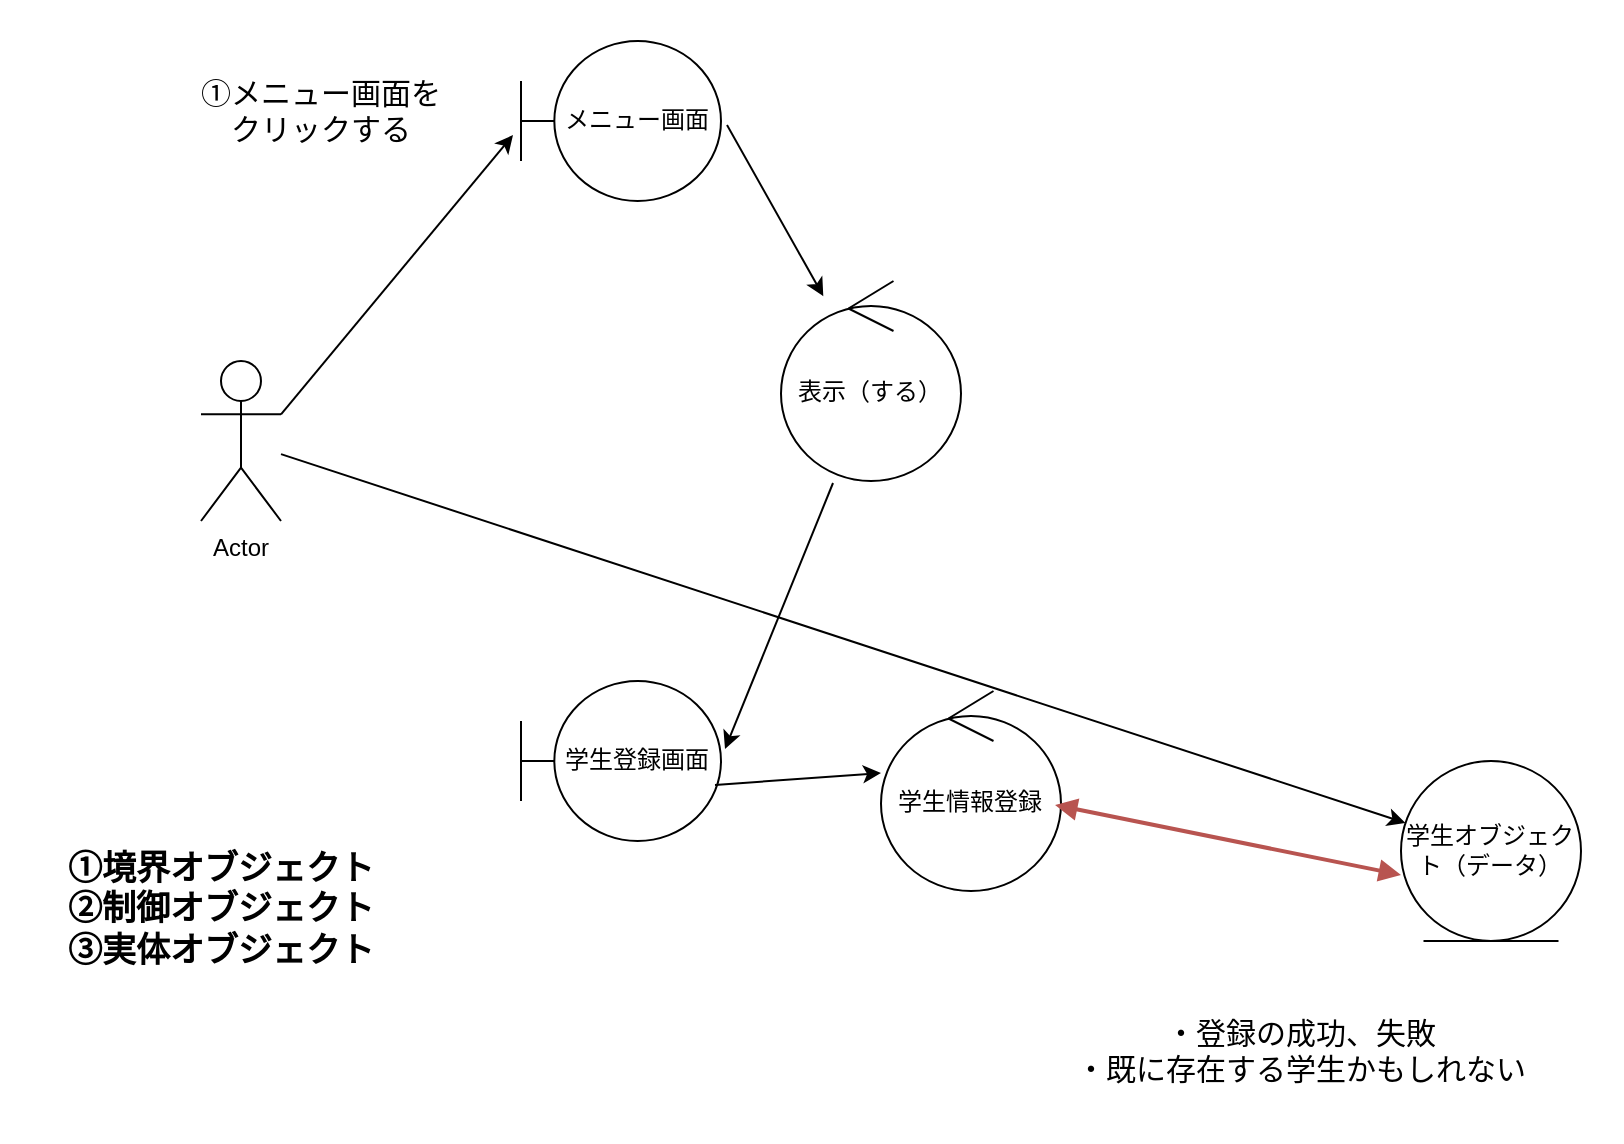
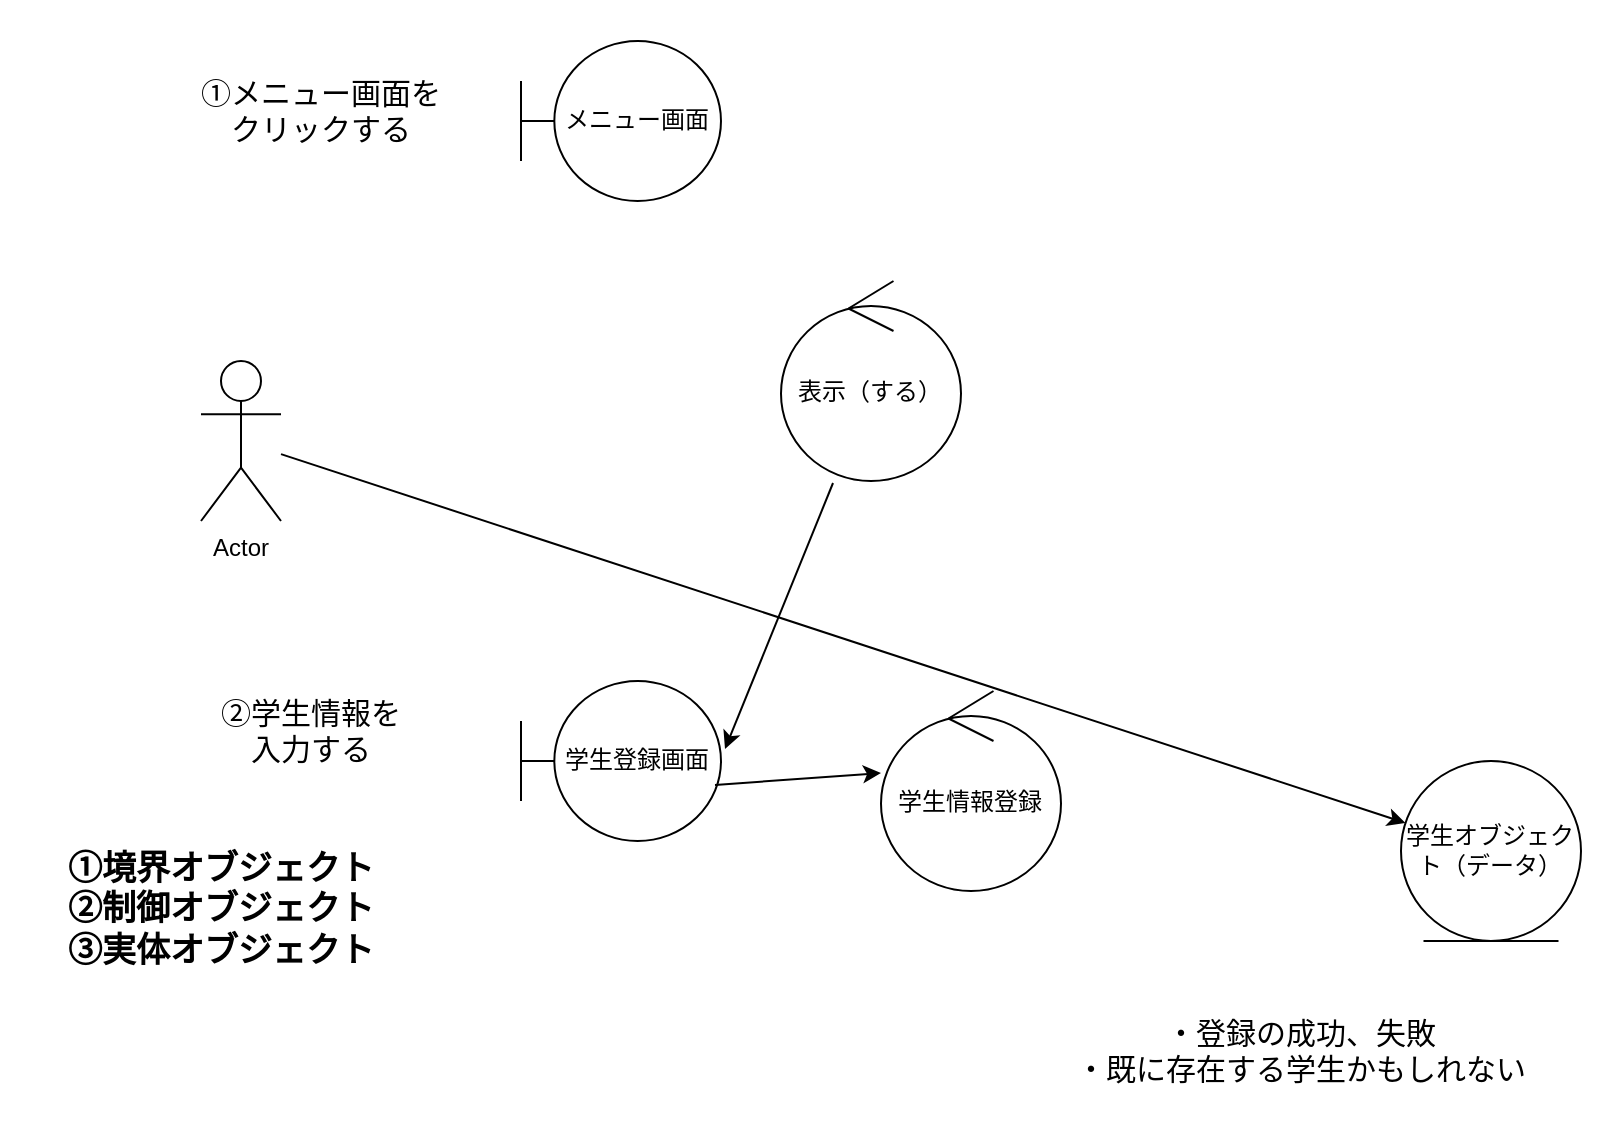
  <mxCell id="0" />
  <mxCell id="1" parent="0" />
  <mxCell id="2" value="Actor" style="shape=umlActor;verticalLabelPosition=bottom;verticalAlign=top;html=1;outlineConnect=0;" vertex="1" parent="1"><mxGeometry x="100" y="180" width="40" height="80" as="geometry" /></mxCell>
  <mxCell id="3" value="表示（する）" style="ellipse;shape=umlControl;whiteSpace=wrap;html=1;" vertex="1" parent="1"><mxGeometry x="390" y="140" width="90" height="100" as="geometry" /></mxCell>
  <mxCell id="4" value="学生登録画面" style="shape=umlBoundary;whiteSpace=wrap;html=1;" vertex="1" parent="1"><mxGeometry x="260" y="340" width="100" height="80" as="geometry" /></mxCell>
  <mxCell id="5" value="メニュー画面" style="shape=umlBoundary;whiteSpace=wrap;html=1;" vertex="1" parent="1"><mxGeometry x="260" y="20" width="100" height="80" as="geometry" /></mxCell>
  <mxCell id="6" value="学生情報登録" style="ellipse;shape=umlControl;whiteSpace=wrap;html=1;" vertex="1" parent="1"><mxGeometry x="440" y="345" width="90" height="100" as="geometry" /></mxCell>
  <mxCell id="7" value="学生オブジェクト（データ）" style="ellipse;shape=umlEntity;whiteSpace=wrap;html=1;" vertex="1" parent="1"><mxGeometry x="700" y="380" width="90" height="90" as="geometry" /></mxCell>
- <mxCell id="8" value="" style="endArrow=classic;html=1;rounded=0;exitX=1;exitY=0.333;exitDx=0;exitDy=0;exitPerimeter=0;entryX=-0.04;entryY=0.588;entryDx=0;entryDy=0;entryPerimeter=0;" edge="1" parent="1" source="2" target="5"><mxGeometry width="50" height="50" relative="1" as="geometry"><mxPoint x="330" y="550" as="sourcePoint" /><mxPoint x="380" y="500" as="targetPoint" /></mxGeometry></mxCell>
- <mxCell id="9" value="" style="endArrow=classic;html=1;rounded=0;exitX=1.03;exitY=0.525;exitDx=0;exitDy=0;exitPerimeter=0;" edge="1" parent="1" source="5" target="3"><mxGeometry width="50" height="50" relative="1" as="geometry"><mxPoint x="180" y="280" as="sourcePoint" /><mxPoint x="296" y="140" as="targetPoint" /></mxGeometry></mxCell>
  <mxCell id="10" value="" style="endArrow=classic;html=1;rounded=0;exitX=0.289;exitY=1.01;exitDx=0;exitDy=0;exitPerimeter=0;entryX=1.02;entryY=0.425;entryDx=0;entryDy=0;entryPerimeter=0;" edge="1" parent="1" source="3" target="4"><mxGeometry width="50" height="50" relative="1" as="geometry"><mxPoint x="380" y="440" as="sourcePoint" /><mxPoint x="496" y="300" as="targetPoint" /></mxGeometry></mxCell>
  <mxCell id="11" value="" style="endArrow=classic;html=1;rounded=0;" edge="1" parent="1" source="2" target="7"><mxGeometry width="50" height="50" relative="1" as="geometry"><mxPoint x="220" y="370" as="sourcePoint" /><mxPoint x="336" y="230" as="targetPoint" /></mxGeometry></mxCell>
  <mxCell id="12" value="" style="endArrow=classic;html=1;rounded=0;exitX=0.97;exitY=0.65;exitDx=0;exitDy=0;exitPerimeter=0;entryX=0;entryY=0.41;entryDx=0;entryDy=0;entryPerimeter=0;" edge="1" parent="1" source="4" target="6"><mxGeometry width="50" height="50" relative="1" as="geometry"><mxPoint x="360" y="560" as="sourcePoint" /><mxPoint x="460" y="420" as="targetPoint" /></mxGeometry></mxCell>
- <mxCell id="13" value="" style="endArrow=block;startArrow=block;endFill=1;startFill=1;html=1;rounded=0;exitX=0.967;exitY=0.57;exitDx=0;exitDy=0;exitPerimeter=0;entryX=0;entryY=0.633;entryDx=0;entryDy=0;entryPerimeter=0;fillColor=#f8cecc;strokeColor=#b85450;strokeWidth=2;" edge="1" parent="1" source="6" target="7"><mxGeometry width="160" relative="1" as="geometry"><mxPoint x="607" y="600" as="sourcePoint" /><mxPoint x="767" y="600" as="targetPoint" /></mxGeometry></mxCell>
  <mxCell id="14" value="&lt;div&gt;&lt;font style=&quot;font-size: 15px;&quot;&gt;①メニュー画面を&lt;/font&gt;&lt;/div&gt;&lt;div&gt;&lt;font style=&quot;font-size: 15px;&quot;&gt;クリックする&lt;/font&gt;&lt;/div&gt;" style="text;html=1;align=center;verticalAlign=middle;resizable=0;points=[];autosize=1;strokeColor=none;fillColor=none;" vertex="1" parent="1"><mxGeometry x="90" y="30" width="140" height="50" as="geometry" /></mxCell>
+ <mxCell id="15" value="&lt;font style=&quot;font-size: 15px;&quot;&gt;②学生情報を&lt;/font&gt;&lt;div&gt;&lt;font style=&quot;font-size: 15px;&quot;&gt;入力する&lt;/font&gt;&lt;/div&gt;" style="text;html=1;align=center;verticalAlign=middle;resizable=0;points=[];autosize=1;strokeColor=none;fillColor=none;" vertex="1" parent="1"><mxGeometry x="100" y="340" width="110" height="50" as="geometry" /></mxCell>
  <mxCell id="16" value="&lt;font style=&quot;font-size: 15px;&quot;&gt;・登録の成功、失敗&lt;/font&gt;&lt;div&gt;&lt;font style=&quot;font-size: 15px;&quot;&gt;・既に存在する学生かもしれない&lt;/font&gt;&lt;/div&gt;" style="text;html=1;align=center;verticalAlign=middle;resizable=0;points=[];autosize=1;strokeColor=none;fillColor=none;" vertex="1" parent="1"><mxGeometry x="525" y="500" width="250" height="50" as="geometry" /></mxCell>
  <mxCell id="17" value="&lt;font style=&quot;font-size: 17px;&quot;&gt;&lt;b style=&quot;&quot;&gt;①境界オブジェクト&lt;/b&gt;&lt;/font&gt;&lt;div&gt;&lt;font style=&quot;font-size: 17px;&quot;&gt;&lt;b&gt;②制御オブジェクト&lt;/b&gt;&lt;/font&gt;&lt;/div&gt;&lt;div&gt;&lt;font style=&quot;font-size: 17px;&quot;&gt;&lt;b style=&quot;&quot;&gt;③実体オブジェクト&lt;/b&gt;&lt;/font&gt;&lt;/div&gt;" style="text;html=1;align=center;verticalAlign=middle;resizable=0;points=[];autosize=1;strokeColor=none;fillColor=none;" vertex="1" parent="1"><mxGeometry x="20" y="420" width="180" height="70" as="geometry" /></mxCell>
